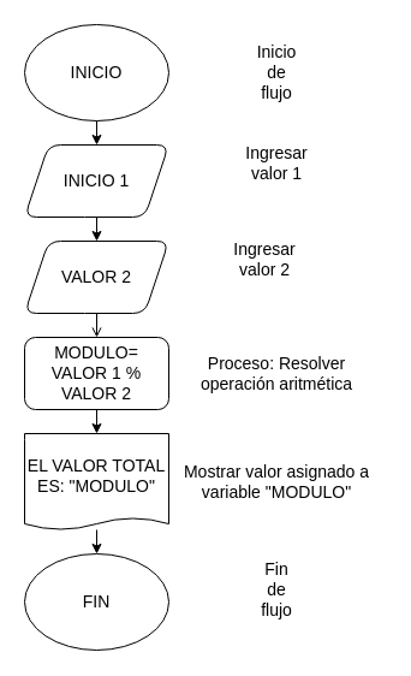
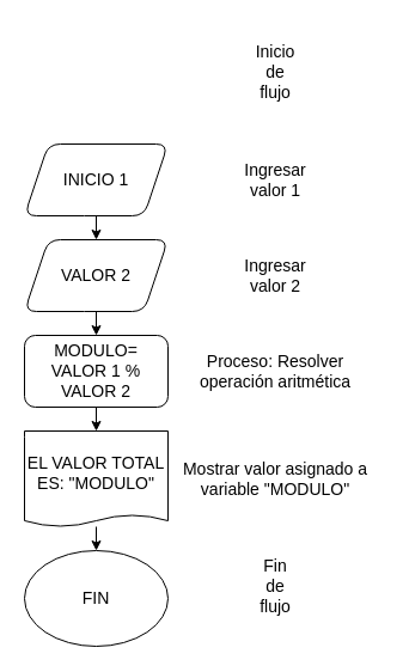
  <mxCell id="0" />
  <mxCell id="1" parent="0" />
  <mxCell id="2" value="" style="group;rounded=1;" vertex="1" connectable="0" parent="1"><mxGeometry x="20" y="20" width="120" height="520" as="geometry" /></mxCell>
- <mxCell id="3" value="&lt;font style=&quot;font-size: 14px;&quot;&gt;INICIO&lt;/font&gt;" style="ellipse;whiteSpace=wrap;html=1;fontSize=14;rounded=1;" vertex="1" parent="2"><mxGeometry width="120" height="80" as="geometry" /></mxCell>
  <mxCell id="4" value="&lt;font style=&quot;font-size: 14px;&quot;&gt;INICIO 1&lt;/font&gt;" style="shape=parallelogram;perimeter=parallelogramPerimeter;whiteSpace=wrap;html=1;fixedSize=1;fontSize=14;rounded=1;" vertex="1" parent="2"><mxGeometry y="100" width="120" height="60" as="geometry" /></mxCell>
- <mxCell id="5" style="edgeStyle=orthogonalEdgeStyle;orthogonalLoop=1;jettySize=auto;html=1;exitX=0.5;exitY=1;exitDx=0;exitDy=0;entryX=0.5;entryY=0;entryDx=0;entryDy=0;fontSize=14;" edge="1" parent="2" source="3" target="4"><mxGeometry relative="1" as="geometry" /></mxCell>
  <mxCell id="6" value="&lt;font style=&quot;font-size: 14px;&quot;&gt;VALOR 2&lt;/font&gt;" style="shape=parallelogram;perimeter=parallelogramPerimeter;whiteSpace=wrap;html=1;fixedSize=1;fontSize=14;rounded=1;" vertex="1" parent="2"><mxGeometry y="180" width="120" height="60" as="geometry" /></mxCell>
  <mxCell id="7" style="edgeStyle=orthogonalEdgeStyle;orthogonalLoop=1;jettySize=auto;html=1;exitX=0.5;exitY=1;exitDx=0;exitDy=0;entryX=0.5;entryY=0;entryDx=0;entryDy=0;fontSize=14;" edge="1" parent="2" source="4" target="6"><mxGeometry relative="1" as="geometry" /></mxCell>
  <mxCell id="8" value="&lt;font style=&quot;font-size: 14px&quot;&gt;MODULO= VALOR 1 % VALOR 2&lt;/font&gt;" style="whiteSpace=wrap;html=1;fontSize=14;rounded=1;" vertex="1" parent="2"><mxGeometry y="260" width="120" height="60" as="geometry" /></mxCell>
- <mxCell id="9" style="edgeStyle=orthogonalEdgeStyle;orthogonalLoop=1;jettySize=auto;html=1;exitX=0.5;exitY=1;exitDx=0;exitDy=0;entryX=0.5;entryY=0;entryDx=0;entryDy=0;fontSize=14;endArrow=open;" edge="1" parent="2" source="6" target="8"><mxGeometry relative="1" as="geometry" /></mxCell>
+ <mxCell id="9" style="edgeStyle=orthogonalEdgeStyle;orthogonalLoop=1;jettySize=auto;html=1;exitX=0.5;exitY=1;exitDx=0;exitDy=0;entryX=0.5;entryY=0;entryDx=0;entryDy=0;fontSize=14;" edge="1" parent="2" source="6" target="8"><mxGeometry relative="1" as="geometry" /></mxCell>
  <mxCell id="10" value="EL VALOR TOTAL ES: &quot;MODULO&quot;" style="shape=document;whiteSpace=wrap;html=1;boundedLbl=1;fontSize=14;size=0.125;rounded=1;" vertex="1" parent="2"><mxGeometry y="340" width="120" height="80" as="geometry" /></mxCell>
  <mxCell id="11" style="edgeStyle=orthogonalEdgeStyle;orthogonalLoop=1;jettySize=auto;html=1;exitX=0.5;exitY=1;exitDx=0;exitDy=0;entryX=0.5;entryY=0;entryDx=0;entryDy=0;fontSize=14;" edge="1" parent="2" source="8" target="10"><mxGeometry relative="1" as="geometry" /></mxCell>
  <mxCell id="12" value="&lt;font style=&quot;font-size: 14px;&quot;&gt;FIN&lt;/font&gt;" style="ellipse;whiteSpace=wrap;html=1;fontSize=14;rounded=1;" vertex="1" parent="2"><mxGeometry y="440" width="120" height="80" as="geometry" /></mxCell>
  <mxCell id="13" style="edgeStyle=orthogonalEdgeStyle;orthogonalLoop=1;jettySize=auto;html=1;entryX=0.5;entryY=0;entryDx=0;entryDy=0;fontSize=14;" edge="1" parent="2" source="10" target="12"><mxGeometry relative="1" as="geometry" /></mxCell>
- <mxCell id="14" value="Ingresar valor 1" style="text;html=1;strokeColor=none;fillColor=none;align=center;verticalAlign=middle;whiteSpace=wrap;fontSize=14;rounded=1;" vertex="1" parent="1"><mxGeometry x="210" y="125" width="40" height="20" as="geometry" /></mxCell>
- <mxCell id="15" value="Ingresar valor 2" style="text;html=1;strokeColor=none;fillColor=none;align=center;verticalAlign=middle;whiteSpace=wrap;fontSize=14;rounded=1;" vertex="1" parent="1"><mxGeometry x="200" y="205" width="40" height="20" as="geometry" /></mxCell>
+ <mxCell id="14" value="Ingresar valor 1" style="text;html=1;strokeColor=none;fillColor=none;align=center;verticalAlign=middle;whiteSpace=wrap;fontSize=14;rounded=1;" vertex="1" parent="1"><mxGeometry x="210" y="140" width="40" height="20" as="geometry" /></mxCell>
+ <mxCell id="15" value="Ingresar valor 2" style="text;html=1;strokeColor=none;fillColor=none;align=center;verticalAlign=middle;whiteSpace=wrap;fontSize=14;rounded=1;" vertex="1" parent="1"><mxGeometry x="210" y="220" width="40" height="20" as="geometry" /></mxCell>
  <mxCell id="16" value="Proceso: Resolver operación aritmética" style="text;html=1;strokeColor=none;fillColor=none;align=center;verticalAlign=middle;whiteSpace=wrap;fontSize=14;rounded=1;" vertex="1" parent="1"><mxGeometry x="140" y="300" width="180" height="20" as="geometry" /></mxCell>
  <mxCell id="17" value="Mostrar valor asignado a variable &quot;MODULO&quot;" style="text;html=1;strokeColor=none;fillColor=none;align=center;verticalAlign=middle;whiteSpace=wrap;fontSize=14;rounded=1;" vertex="1" parent="1"><mxGeometry x="140" y="390" width="180" height="20" as="geometry" /></mxCell>
  <mxCell id="18" value="Inicio de flujo" style="text;html=1;strokeColor=none;fillColor=none;align=center;verticalAlign=middle;whiteSpace=wrap;fontSize=14;rounded=1;" vertex="1" parent="1"><mxGeometry x="210" y="50" width="40" height="20" as="geometry" /></mxCell>
  <mxCell id="19" value="Fin de flujo" style="text;html=1;strokeColor=none;fillColor=none;align=center;verticalAlign=middle;whiteSpace=wrap;fontSize=14;rounded=1;" vertex="1" parent="1"><mxGeometry x="210" y="480" width="40" height="20" as="geometry" /></mxCell>
